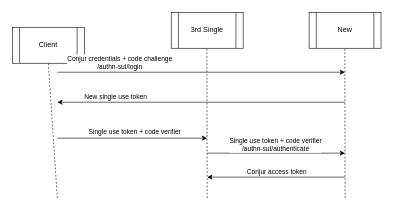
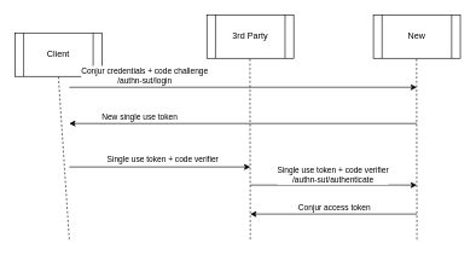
  <mxCell id="0" />
  <mxCell id="1" parent="0" />
  <mxCell id="2" value="Client" style="shape=process;whiteSpace=wrap;html=1;backgroundOutline=1;" parent="1" vertex="1"><mxGeometry x="20" y="45" width="120" height="60" as="geometry" /></mxCell>
  <mxCell id="3" value="New" style="shape=process;whiteSpace=wrap;html=1;backgroundOutline=1;" parent="1" vertex="1"><mxGeometry x="515" y="20" width="120" height="60" as="geometry" /></mxCell>
  <mxCell id="4" value="" style="endArrow=none;dashed=1;html=1;entryX=0.5;entryY=1;entryDx=0;entryDy=0;" parent="1" target="2" edge="1"><mxGeometry width="50" height="50" relative="1" as="geometry"><mxPoint x="95" y="330" as="sourcePoint" /><mxPoint x="635" y="190" as="targetPoint" /></mxGeometry></mxCell>
  <mxCell id="5" value="" style="endArrow=none;dashed=1;html=1;entryX=0.5;entryY=1;entryDx=0;entryDy=0;" parent="1" edge="1"><mxGeometry width="50" height="50" relative="1" as="geometry"><mxPoint x="575.08" y="330" as="sourcePoint" /><mxPoint x="574.58" y="80" as="targetPoint" /></mxGeometry></mxCell>
  <mxCell id="6" value="" style="endArrow=classic;html=1;" parent="1" edge="1"><mxGeometry width="50" height="50" relative="1" as="geometry"><mxPoint x="95" y="120" as="sourcePoint" /><mxPoint x="575" y="120" as="targetPoint" /></mxGeometry></mxCell>
  <mxCell id="7" value="Conjur credentials + code challenge&lt;br&gt;/authn-sut/login" style="edgeLabel;html=1;align=center;verticalAlign=middle;resizable=0;points=[];" parent="6" vertex="1" connectable="0"><mxGeometry x="-0.129" relative="1" as="geometry"><mxPoint x="-106" y="-17" as="offset" /></mxGeometry></mxCell>
  <mxCell id="8" value="" style="endArrow=classic;html=1;" parent="1" edge="1"><mxGeometry width="50" height="50" relative="1" as="geometry"><mxPoint x="575" y="170" as="sourcePoint" /><mxPoint x="95" y="170" as="targetPoint" /></mxGeometry></mxCell>
  <mxCell id="9" value="New single use token" style="edgeLabel;html=1;align=center;verticalAlign=middle;resizable=0;points=[];" parent="8" vertex="1" connectable="0"><mxGeometry x="-0.146" y="-4" relative="1" as="geometry"><mxPoint x="-179" y="-6" as="offset" /></mxGeometry></mxCell>
  <mxCell id="10" value="" style="endArrow=classic;html=1;" parent="1" edge="1"><mxGeometry width="50" height="50" relative="1" as="geometry"><mxPoint x="345" y="255" as="sourcePoint" /><mxPoint x="575" y="255" as="targetPoint" /></mxGeometry></mxCell>
  <mxCell id="11" value="Single use token + code verifier&lt;br&gt;/authn-sut/authenticate" style="edgeLabel;html=1;align=center;verticalAlign=middle;resizable=0;points=[];" parent="10" vertex="1" connectable="0"><mxGeometry x="0.46" y="1" relative="1" as="geometry"><mxPoint x="-55" y="-14" as="offset" /></mxGeometry></mxCell>
  <mxCell id="12" value="" style="endArrow=classic;html=1;" parent="1" edge="1"><mxGeometry width="50" height="50" relative="1" as="geometry"><mxPoint x="575" y="295" as="sourcePoint" /><mxPoint x="345" y="295" as="targetPoint" /></mxGeometry></mxCell>
  <mxCell id="13" value="Conjur access token" style="edgeLabel;html=1;align=center;verticalAlign=middle;resizable=0;points=[];" parent="12" vertex="1" connectable="0"><mxGeometry x="0.188" y="3" relative="1" as="geometry"><mxPoint x="22" y="-13" as="offset" /></mxGeometry></mxCell>
- <mxCell id="14" value="3rd Single" style="shape=process;whiteSpace=wrap;html=1;backgroundOutline=1;" parent="1" vertex="1"><mxGeometry x="285" y="20" width="120" height="60" as="geometry" /></mxCell>
+ <mxCell id="14" value="3rd Party" style="shape=process;whiteSpace=wrap;html=1;backgroundOutline=1;" parent="1" vertex="1"><mxGeometry x="285" y="20" width="120" height="60" as="geometry" /></mxCell>
  <mxCell id="15" value="" style="endArrow=none;dashed=1;html=1;entryX=0.5;entryY=1;entryDx=0;entryDy=0;" parent="1" edge="1"><mxGeometry width="50" height="50" relative="1" as="geometry"><mxPoint x="345" y="330" as="sourcePoint" /><mxPoint x="344.5" y="80" as="targetPoint" /></mxGeometry></mxCell>
  <mxCell id="16" value="" style="endArrow=classic;html=1;" parent="1" edge="1"><mxGeometry width="50" height="50" relative="1" as="geometry"><mxPoint x="95" y="230" as="sourcePoint" /><mxPoint x="345" y="230" as="targetPoint" /></mxGeometry></mxCell>
  <mxCell id="17" value="Single use token + code verifier" style="edgeLabel;html=1;align=center;verticalAlign=middle;resizable=0;points=[];" parent="16" vertex="1" connectable="0"><mxGeometry x="0.46" y="1" relative="1" as="geometry"><mxPoint x="-55" y="-11" as="offset" /></mxGeometry></mxCell>
